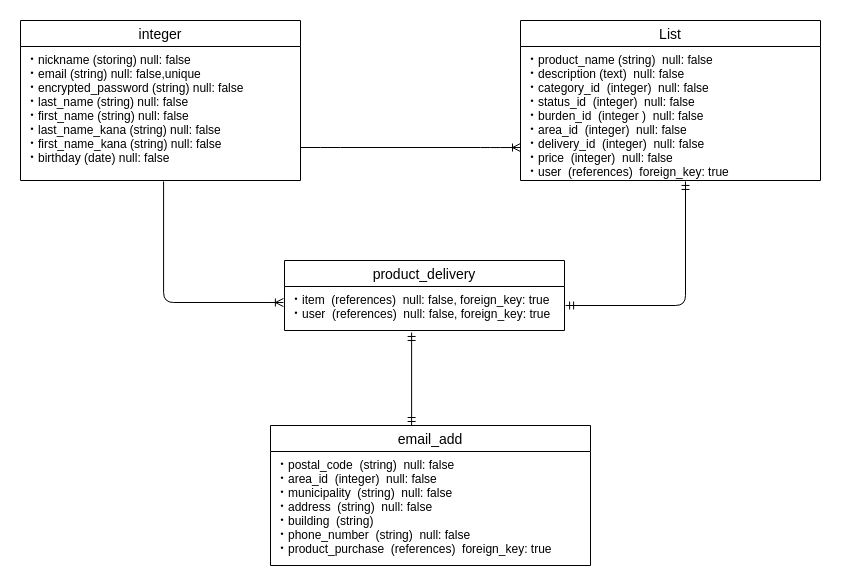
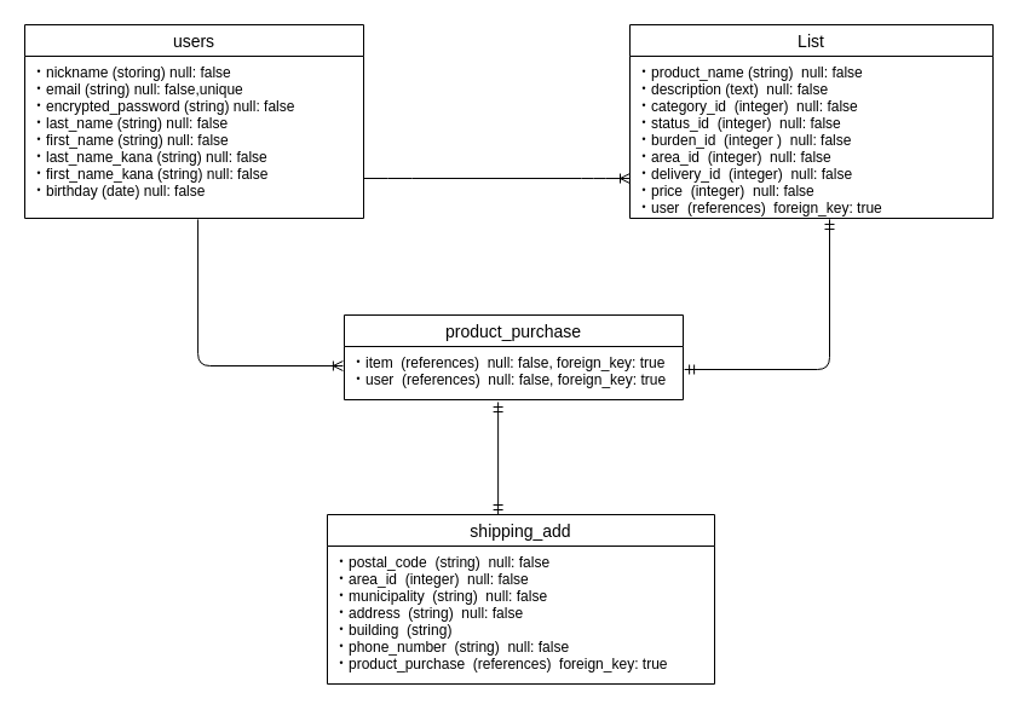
  <mxCell id="0" />
  <mxCell id="1" parent="0" />
- <mxCell id="2" value="integer" style="swimlane;fontStyle=0;childLayout=stackLayout;horizontal=1;startSize=26;horizontalStack=0;resizeParent=1;resizeParentMax=0;resizeLast=0;collapsible=1;marginBottom=0;align=center;fontSize=14;" vertex="1" parent="1"><mxGeometry x="20" y="20" width="280" height="160" as="geometry" /></mxCell>
+ <mxCell id="2" value="users" style="swimlane;fontStyle=0;childLayout=stackLayout;horizontal=1;startSize=26;horizontalStack=0;resizeParent=1;resizeParentMax=0;resizeLast=0;collapsible=1;marginBottom=0;align=center;fontSize=14;" vertex="1" parent="1"><mxGeometry x="20" y="20" width="280" height="160" as="geometry" /></mxCell>
  <mxCell id="3" value="・nickname (storing) null: false&#10;・email (string) null: false,unique&#10;・encrypted_password (string) null: false&#10;・last_name (string) null: false&#10;・first_name (string) null: false&#10;・last_name_kana (string) null: false&#10;・first_name_kana (string) null: false&#10;・birthday (date) null: false" style="text;strokeColor=none;fillColor=none;spacingLeft=4;spacingRight=4;overflow=hidden;rotatable=0;points=[[0,0.5],[1,0.5]];portConstraint=eastwest;fontSize=12;" vertex="1" parent="2"><mxGeometry y="26" width="280" height="134" as="geometry" /></mxCell>
  <mxCell id="4" value="List" style="swimlane;fontStyle=0;childLayout=stackLayout;horizontal=1;startSize=26;horizontalStack=0;resizeParent=1;resizeParentMax=0;resizeLast=0;collapsible=1;marginBottom=0;align=center;fontSize=14;" vertex="1" parent="1"><mxGeometry x="520" y="20" width="300" height="160" as="geometry" /></mxCell>
  <mxCell id="5" value="・product_name (string)  null: false&#10;・description (text)  null: false &#10;・category_id  (integer)  null: false&#10;・status_id  (integer)  null: false&#10;・burden_id  (integer )  null: false&#10;・area_id  (integer)  null: false&#10;・delivery_id  (integer)  null: false &#10;・price  (integer)  null: false&#10;・user  (references)  foreign_key: true " style="text;strokeColor=none;fillColor=none;spacingLeft=4;spacingRight=4;overflow=hidden;rotatable=0;points=[[0,0.5],[1,0.5]];portConstraint=eastwest;fontSize=12;" vertex="1" parent="4"><mxGeometry y="26" width="300" height="134" as="geometry" /></mxCell>
- <mxCell id="6" value="product_delivery" style="swimlane;fontStyle=0;childLayout=stackLayout;horizontal=1;startSize=26;horizontalStack=0;resizeParent=1;resizeParentMax=0;resizeLast=0;collapsible=1;marginBottom=0;align=center;fontSize=14;" vertex="1" parent="1"><mxGeometry x="284" y="260" width="280" height="70" as="geometry" /></mxCell>
+ <mxCell id="6" value="product_purchase" style="swimlane;fontStyle=0;childLayout=stackLayout;horizontal=1;startSize=26;horizontalStack=0;resizeParent=1;resizeParentMax=0;resizeLast=0;collapsible=1;marginBottom=0;align=center;fontSize=14;" vertex="1" parent="1"><mxGeometry x="284" y="260" width="280" height="70" as="geometry" /></mxCell>
  <mxCell id="7" value="・item  (references)  null: false, foreign_key: true&#10;・user  (references)  null: false, foreign_key: true" style="text;strokeColor=none;fillColor=none;spacingLeft=4;spacingRight=4;overflow=hidden;rotatable=0;points=[[0,0.5],[1,0.5]];portConstraint=eastwest;fontSize=12;" vertex="1" parent="6"><mxGeometry y="26" width="280" height="44" as="geometry" /></mxCell>
- <mxCell id="8" value="email_add" style="swimlane;fontStyle=0;childLayout=stackLayout;horizontal=1;startSize=26;horizontalStack=0;resizeParent=1;resizeParentMax=0;resizeLast=0;collapsible=1;marginBottom=0;align=center;fontSize=14;" vertex="1" parent="1"><mxGeometry x="270" y="425" width="320" height="140" as="geometry" /></mxCell>
+ <mxCell id="8" value="shipping_add" style="swimlane;fontStyle=0;childLayout=stackLayout;horizontal=1;startSize=26;horizontalStack=0;resizeParent=1;resizeParentMax=0;resizeLast=0;collapsible=1;marginBottom=0;align=center;fontSize=14;" vertex="1" parent="1"><mxGeometry x="270" y="425" width="320" height="140" as="geometry" /></mxCell>
  <mxCell id="9" value="・postal_code  (string)  null: false&#10;・area_id  (integer)  null: false&#10;・municipality  (string)  null: false&#10;・address  (string)  null: false&#10;・building  (string) &#10;・phone_number  (string)  null: false&#10;・product_purchase  (references)  foreign_key: true&#10;" style="text;strokeColor=none;fillColor=none;spacingLeft=4;spacingRight=4;overflow=hidden;rotatable=0;points=[[0,0.5],[1,0.5]];portConstraint=eastwest;fontSize=12;" vertex="1" parent="8"><mxGeometry y="26" width="320" height="114" as="geometry" /></mxCell>
  <mxCell id="10" value="" style="edgeStyle=entityRelationEdgeStyle;fontSize=12;html=1;endArrow=ERoneToMany;entryX=0;entryY=0.754;entryDx=0;entryDy=0;entryPerimeter=0;" edge="1" parent="1" target="5"><mxGeometry width="100" height="100" relative="1" as="geometry"><mxPoint x="300" y="147" as="sourcePoint" /><mxPoint x="400" y="240" as="targetPoint" /></mxGeometry></mxCell>
  <mxCell id="11" value="" style="edgeStyle=orthogonalEdgeStyle;fontSize=12;html=1;endArrow=ERoneToMany;exitX=0.511;exitY=1.007;exitDx=0;exitDy=0;exitPerimeter=0;entryX=-0.004;entryY=0.364;entryDx=0;entryDy=0;entryPerimeter=0;" edge="1" parent="1" source="3" target="7"><mxGeometry width="100" height="100" relative="1" as="geometry"><mxPoint x="300" y="340" as="sourcePoint" /><mxPoint x="400" y="240" as="targetPoint" /></mxGeometry></mxCell>
  <mxCell id="12" value="" style="edgeStyle=orthogonalEdgeStyle;fontSize=12;html=1;endArrow=ERmandOne;startArrow=ERmandOne;entryX=0.55;entryY=1.007;entryDx=0;entryDy=0;entryPerimeter=0;exitX=1.004;exitY=0.432;exitDx=0;exitDy=0;exitPerimeter=0;rounded=1;" edge="1" parent="1" source="7" target="5"><mxGeometry width="100" height="100" relative="1" as="geometry"><mxPoint x="568" y="302" as="sourcePoint" /><mxPoint x="470" y="240" as="targetPoint" /></mxGeometry></mxCell>
  <mxCell id="13" value="" style="fontSize=12;html=1;endArrow=ERmandOne;startArrow=ERmandOne;entryX=0.454;entryY=1.045;entryDx=0;entryDy=0;entryPerimeter=0;exitX=0.441;exitY=0;exitDx=0;exitDy=0;exitPerimeter=0;" edge="1" parent="1" source="8" target="7"><mxGeometry width="100" height="100" relative="1" as="geometry"><mxPoint x="450" y="420" as="sourcePoint" /><mxPoint x="300" y="240" as="targetPoint" /></mxGeometry></mxCell>
